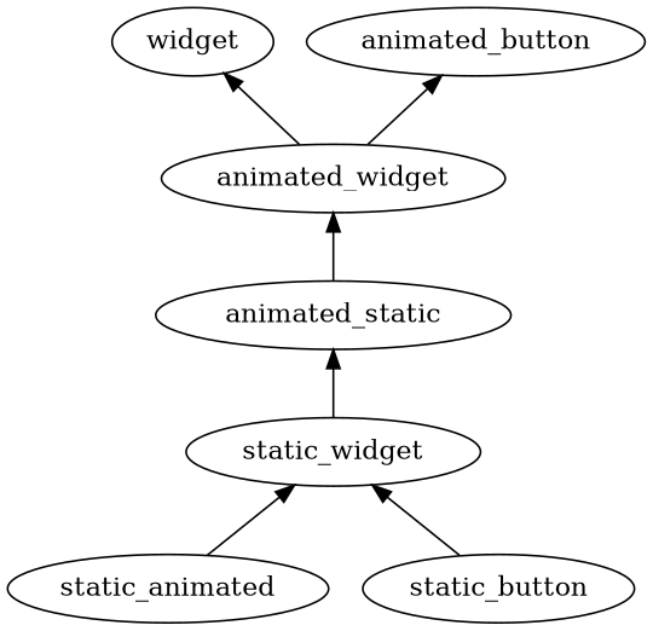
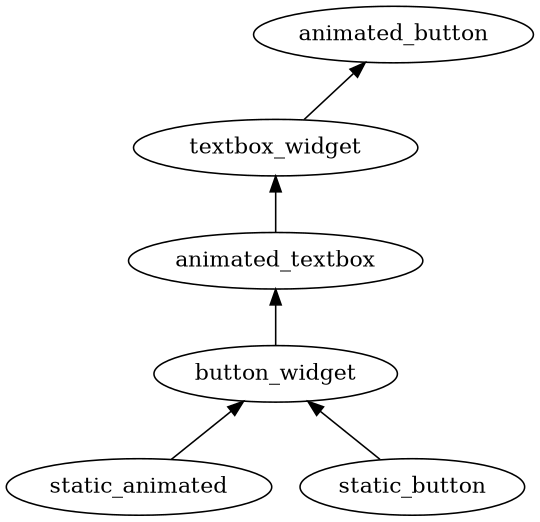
  digraph {
    rankdir=BT
-   animated_widget
-   widget
+   animated_widget [label=textbox_widget]
    animated_button
-   static_widget
-   animated_textbox [label=animated_static]
+   static_widget [label=button_widget]
+   animated_textbox
    n6 [label=static_animated]
    static_button
-   animated_widget -> widget
    animated_widget -> animated_button
    static_widget -> animated_textbox
    animated_textbox -> animated_widget
    n6 -> static_widget
    static_button -> static_widget
  }
